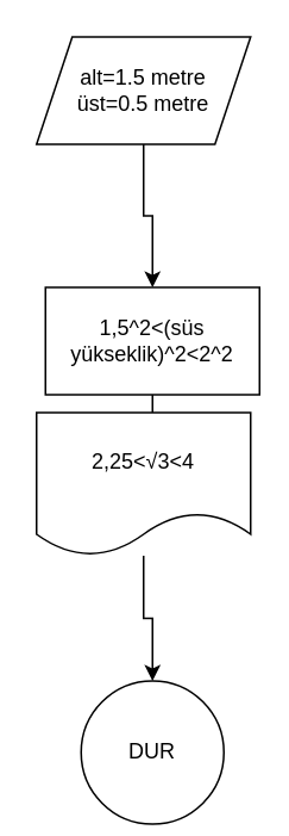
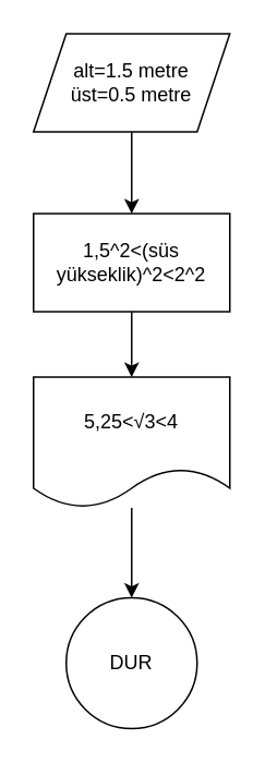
  <mxCell id="0" />
  <mxCell id="1" parent="0" />
- <mxCell id="2" value="DUR" style="ellipse;whiteSpace=wrap;html=1;aspect=fixed;" vertex="1" parent="1"><mxGeometry x="45" y="380" width="80" height="80" as="geometry" /></mxCell>
+ <mxCell id="2" value="DUR" style="ellipse;whiteSpace=wrap;html=1;aspect=fixed;" vertex="1" parent="1"><mxGeometry x="40" y="365" width="80" height="80" as="geometry" /></mxCell>
  <mxCell id="3" value="" style="edgeStyle=orthogonalEdgeStyle;rounded=0;orthogonalLoop=1;jettySize=auto;html=1;" edge="1" parent="1" source="4" target="6"><mxGeometry relative="1" as="geometry" /></mxCell>
  <mxCell id="4" value="alt=1.5 metre&lt;br&gt;üst=0.5 metre" style="shape=parallelogram;perimeter=parallelogramPerimeter;whiteSpace=wrap;html=1;fixedSize=1;" vertex="1" parent="1"><mxGeometry x="20" y="20" width="120" height="60" as="geometry" /></mxCell>
  <mxCell id="5" value="" style="edgeStyle=orthogonalEdgeStyle;rounded=0;orthogonalLoop=1;jettySize=auto;html=1;" edge="1" parent="1" source="6" target="8"><mxGeometry relative="1" as="geometry" /></mxCell>
- <mxCell id="6" value="1,5^2&amp;lt;(süs yükseklik)^2&amp;lt;2^2" style="whiteSpace=wrap;html=1;" vertex="1" parent="1"><mxGeometry x="25" y="160" width="120" height="60" as="geometry" /></mxCell>
+ <mxCell id="6" value="1,5^2&amp;lt;(süs yükseklik)^2&amp;lt;2^2" style="whiteSpace=wrap;html=1;" vertex="1" parent="1"><mxGeometry x="20" y="130" width="120" height="60" as="geometry" /></mxCell>
  <mxCell id="7" value="" style="edgeStyle=orthogonalEdgeStyle;rounded=0;orthogonalLoop=1;jettySize=auto;html=1;" edge="1" parent="1" source="8" target="2"><mxGeometry relative="1" as="geometry" /></mxCell>
- <mxCell id="8" value="2,25&amp;lt;√3&amp;lt;4" style="shape=document;whiteSpace=wrap;html=1;boundedLbl=1;" vertex="1" parent="1"><mxGeometry x="20" y="230" width="120" height="80" as="geometry" /></mxCell>
+ <mxCell id="8" value="5,25&amp;lt;√3&amp;lt;4" style="shape=document;whiteSpace=wrap;html=1;boundedLbl=1;" vertex="1" parent="1"><mxGeometry x="20" y="230" width="120" height="80" as="geometry" /></mxCell>
